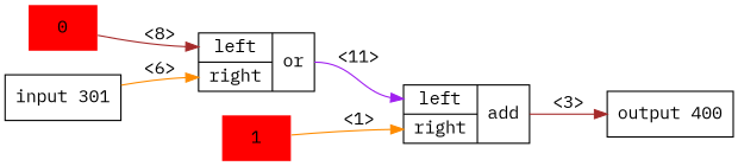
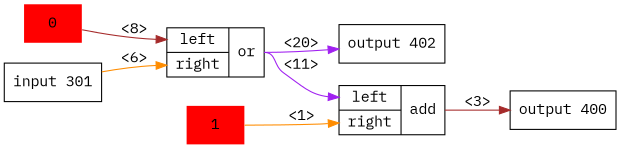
  digraph {
    rankdir=LR
    fontname="IBM Plex Mono"
    node [shape=record fontname="IBM Plex Mono"]
    edge [color=darkorange fontname="IBM Plex Mono"]
    n1 [label="input 301"]
    n2 [debug="25454 1" label="{{<left> left | <right> right} | <out> or}"]
    n3 [color=red label=1 shape=plaintext style=filled]
    n4 [debug="25454 1" label="{{<left> left | <right> right} | <out> add}"]
    n5 [color=red label=0 shape=plaintext style=filled]
+   n6 [label="output 402"]
    n7 [label="output 400"]
    n1 -> n2 [headport=right label="<6>"]
    n2 -> n4 [headport=left label="<11>" tailport=out color=purple]
+   n2 -> n6 [label="<20>" tailport=out color=purple]
    n3 -> n4 [headport=right label="<1>"]
    n4 -> n7 [label="<3>" tailport=out color=brown]
    n5 -> n2 [headport=left label="<8>" color=brown]
  }
